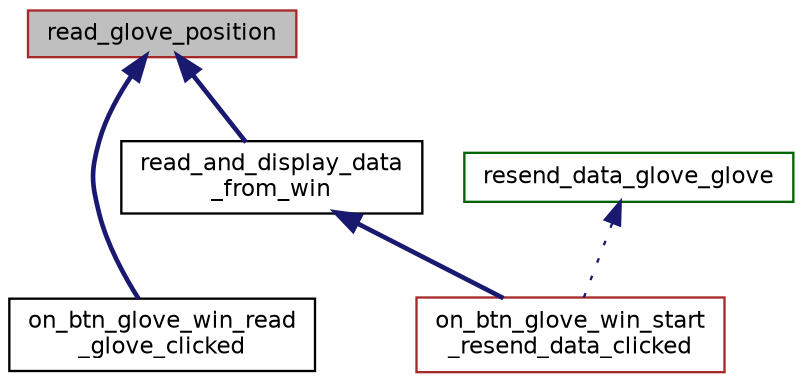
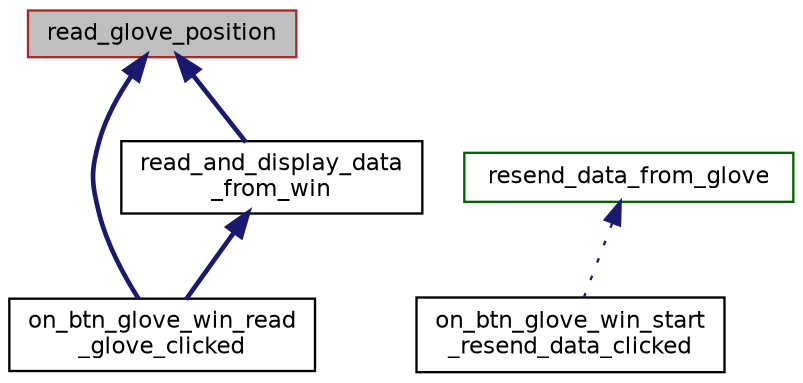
  digraph {
    rankdir=TB
    node [color=brown fillcolor=white fontname=Helvetica fontsize=10 shape=record style=filled]
    edge [color=midnightblue dir=back fontname=Helvetica fontsize=10 labelfontname=Helvetica labelfontsize=10 style=bold]
    n1 [fillcolor=grey75 fontcolor=black height=0.2 label=read_glove_position width=0.4]
    n2 [color=black height=0.2 label="read_and_display_data\l_from_win" width=0.4]
    n3 [color=black height=0.2 label="on_btn_glove_win_read\l_glove_clicked" width=0.4]
-   n4 [color=darkgreen height=0.2 label=resend_data_glove_glove width=0.4]
-   n5 [height=0.2 label="on_btn_glove_win_start\l_resend_data_clicked" width=0.4]
+   n4 [color=darkgreen height=0.2 label=resend_data_from_glove width=0.4]
+   n5 [color=black height=0.2 label="on_btn_glove_win_start\l_resend_data_clicked" width=0.4]
    n1 -> n2
    n1 -> n3
-   n2 -> n5
+   n2 -> n3
    n4 -> n5 [style=dotted]
  }
